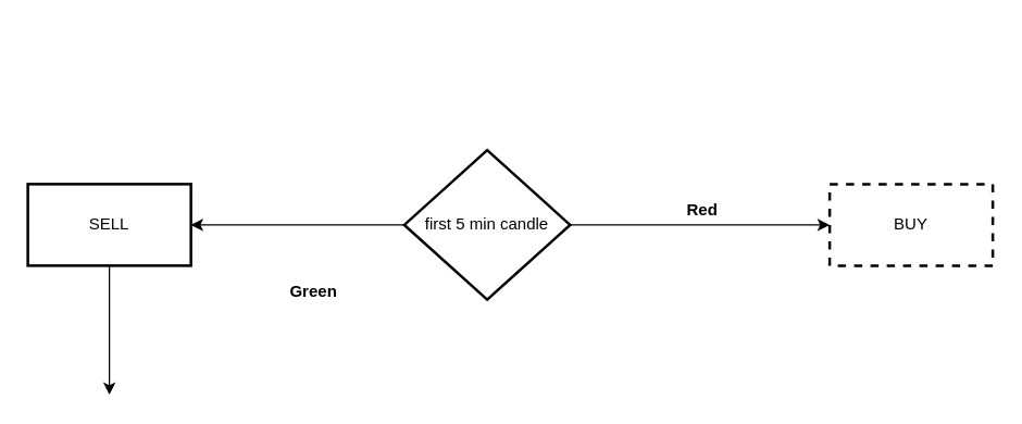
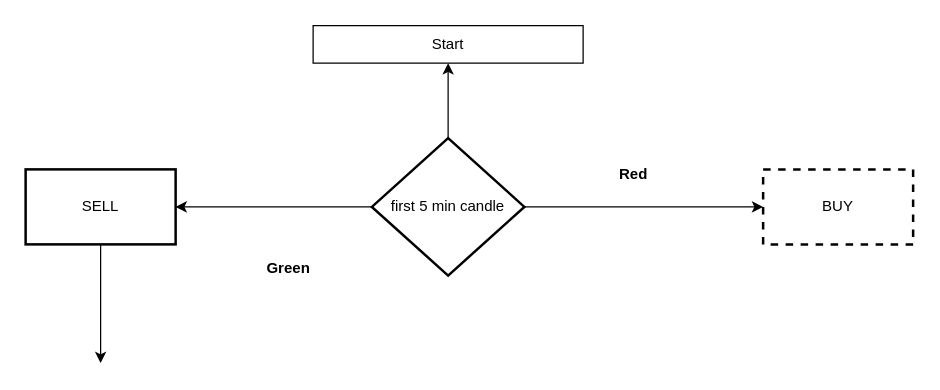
  <mxCell id="0" />
  <mxCell id="1" parent="0" />
+ <mxCell id="2" value="Start" style="rounded=0;whiteSpace=wrap;html=1;" vertex="1" parent="1"><mxGeometry x="250" y="20" width="216" height="30" as="geometry" /></mxCell>
+ <mxCell id="3" style="edgeStyle=orthogonalEdgeStyle;rounded=0;orthogonalLoop=1;jettySize=auto;html=1;entryX=0.5;entryY=1;entryDx=0;entryDy=0;" edge="1" parent="1" source="6" target="2"><mxGeometry relative="1" as="geometry" /></mxCell>
  <mxCell id="4" style="edgeStyle=orthogonalEdgeStyle;rounded=0;orthogonalLoop=1;jettySize=auto;html=1;entryX=1;entryY=0.5;entryDx=0;entryDy=0;" edge="1" parent="1" source="6" target="8"><mxGeometry relative="1" as="geometry" /></mxCell>
  <mxCell id="5" style="edgeStyle=orthogonalEdgeStyle;rounded=0;orthogonalLoop=1;jettySize=auto;html=1;" edge="1" parent="1" source="6" target="11"><mxGeometry relative="1" as="geometry" /></mxCell>
  <mxCell id="6" value="first 5 min candle" style="strokeWidth=2;html=1;shape=mxgraph.flowchart.decision;whiteSpace=wrap;" vertex="1" parent="1"><mxGeometry x="297" y="110" width="122" height="110" as="geometry" /></mxCell>
  <mxCell id="7" style="edgeStyle=orthogonalEdgeStyle;rounded=0;orthogonalLoop=1;jettySize=auto;html=1;fontSize=12;" edge="1" parent="1" source="8"><mxGeometry relative="1" as="geometry"><mxPoint x="80" y="290" as="targetPoint" /></mxGeometry></mxCell>
  <mxCell id="8" value="SELL" style="whiteSpace=wrap;html=1;strokeWidth=2;" vertex="1" parent="1"><mxGeometry x="20" y="135" width="120" height="60" as="geometry" /></mxCell>
- <mxCell id="9" value="&lt;font style=&quot;font-size: 12px;&quot;&gt;Red&lt;/font&gt;" style="text;strokeColor=none;fillColor=none;html=1;fontSize=24;fontStyle=1;verticalAlign=middle;align=center;" vertex="1" parent="1"><mxGeometry x="466" y="130" width="100" height="40" as="geometry" /></mxCell>
+ <mxCell id="9" value="&lt;font style=&quot;font-size: 12px;&quot;&gt;Red&lt;/font&gt;" style="text;strokeColor=none;fillColor=none;html=1;fontSize=24;fontStyle=1;verticalAlign=middle;align=center;" vertex="1" parent="1"><mxGeometry x="456" y="115" width="100" height="40" as="geometry" /></mxCell>
  <mxCell id="10" value="&lt;font style=&quot;font-size: 12px;&quot;&gt;Green&lt;/font&gt;" style="text;strokeColor=none;fillColor=none;html=1;fontSize=24;fontStyle=1;verticalAlign=middle;align=center;" vertex="1" parent="1"><mxGeometry x="180" y="190" width="100" height="40" as="geometry" /></mxCell>
  <mxCell id="11" value="BUY" style="whiteSpace=wrap;html=1;strokeWidth=2;dashed=1;" vertex="1" parent="1"><mxGeometry x="610" y="135" width="120" height="60" as="geometry" /></mxCell>
